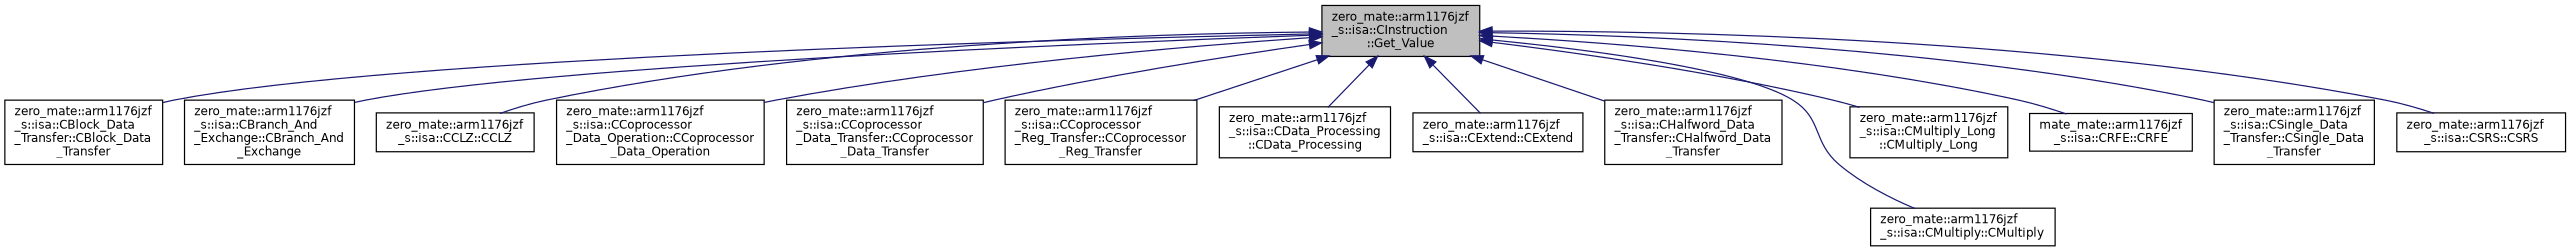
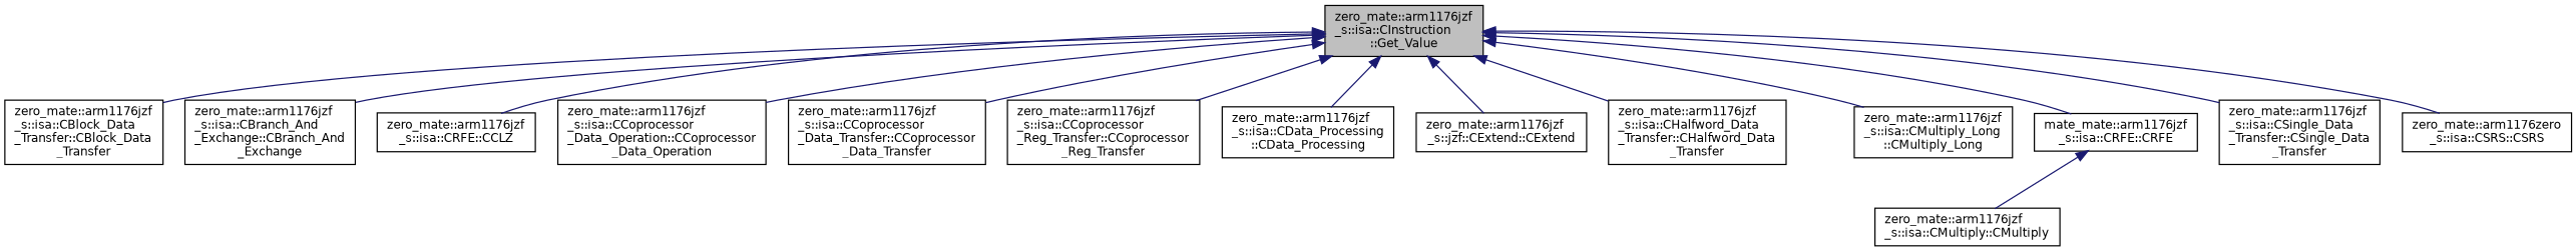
  digraph {
    rankdir=TB
    node [color=black fontname=Helvetica fontsize=10 shape=record]
    edge [color=midnightblue dir=back fontname=Helvetica fontsize=10 labelfontname=Helvetica labelfontsize=10 style=solid]
    n1 [fillcolor=grey75 fontcolor=black height=0.2 label="zero_mate::arm1176jzf\l_s::isa::CInstruction\l::Get_Value" style=filled width=0.4]
    n2 [height=0.2 label="zero_mate::arm1176jzf\l_s::isa::CBlock_Data\l_Transfer::CBlock_Data\l_Transfer" width=0.4]
    n3 [height=0.2 label="zero_mate::arm1176jzf\l_s::isa::CBranch_And\l_Exchange::CBranch_And\l_Exchange" width=0.4]
-   n4 [height=0.2 label="zero_mate::arm1176jzf\l_s::isa::CCLZ::CCLZ" width=0.4]
+   n4 [height=0.2 label="zero_mate::arm1176jzf\l_s::isa::CRFE::CCLZ" width=0.4]
    n5 [height=0.2 label="zero_mate::arm1176jzf\l_s::isa::CCoprocessor\l_Data_Operation::CCoprocessor\l_Data_Operation" width=0.4]
    n6 [height=0.2 label="zero_mate::arm1176jzf\l_s::isa::CCoprocessor\l_Data_Transfer::CCoprocessor\l_Data_Transfer" width=0.4]
    n7 [height=0.2 label="zero_mate::arm1176jzf\l_s::isa::CCoprocessor\l_Reg_Transfer::CCoprocessor\l_Reg_Transfer" width=0.4]
    n8 [height=0.2 label="zero_mate::arm1176jzf\l_s::isa::CData_Processing\l::CData_Processing" width=0.4]
-   n9 [height=0.2 label="zero_mate::arm1176jzf\l_s::isa::CExtend::CExtend" width=0.4]
+   n9 [height=0.2 label="zero_mate::arm1176jzf\l_s::jzf::CExtend::CExtend" width=0.4]
    n10 [height=0.2 label="zero_mate::arm1176jzf\l_s::isa::CHalfword_Data\l_Transfer::CHalfword_Data\l_Transfer" width=0.4]
    n11 [height=0.2 label="zero_mate::arm1176jzf\l_s::isa::CMultiply::CMultiply" width=0.4]
    n12 [height=0.2 label="zero_mate::arm1176jzf\l_s::isa::CMultiply_Long\l::CMultiply_Long" width=0.4]
    n13 [height=0.2 label="mate_mate::arm1176jzf\l_s::isa::CRFE::CRFE" width=0.4]
    n14 [height=0.2 label="zero_mate::arm1176jzf\l_s::isa::CSingle_Data\l_Transfer::CSingle_Data\l_Transfer" width=0.4]
-   n15 [height=0.2 label="zero_mate::arm1176jzf\l_s::isa::CSRS::CSRS" width=0.4]
+   n15 [height=0.2 label="zero_mate::arm1176zero\l_s::isa::CSRS::CSRS" width=0.4]
    n1 -> n2
    n1 -> n3
    n1 -> n4
    n1 -> n5
    n1 -> n6
    n1 -> n7
    n1 -> n8
    n1 -> n9
    n1 -> n10
-   n1 -> n11
+   n13 -> n11
    n1 -> n12
    n1 -> n13
    n1 -> n14
    n1 -> n15
  }
